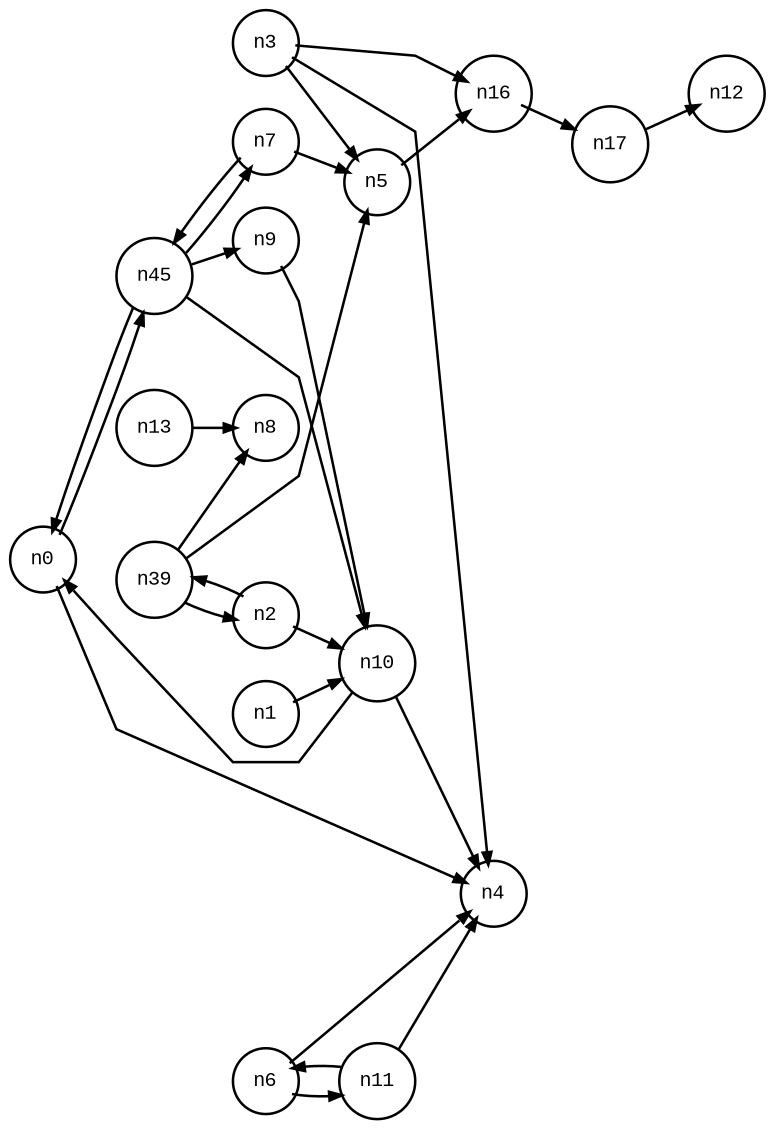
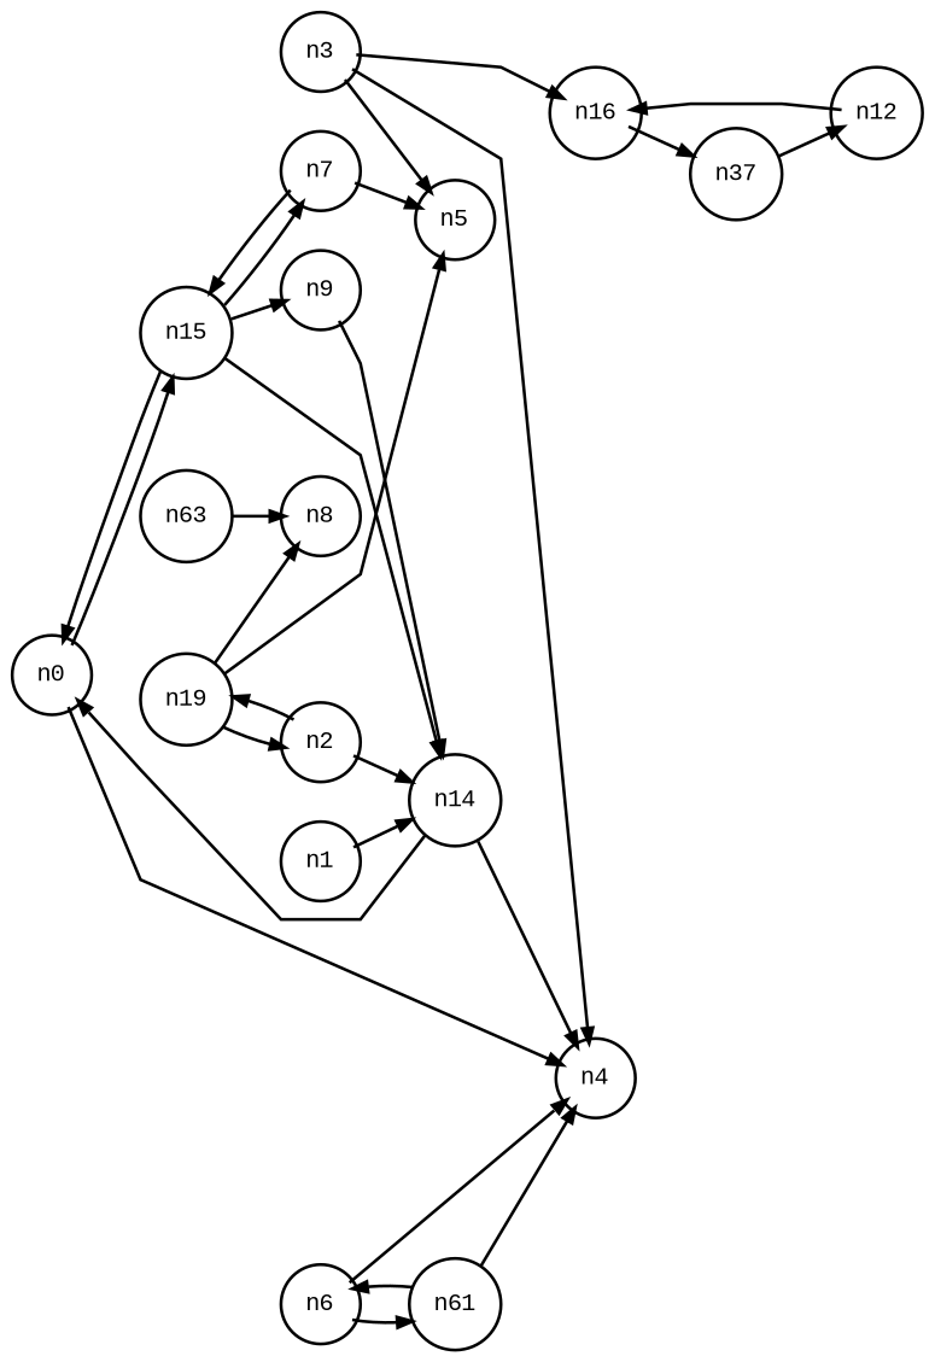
  digraph {
    fontname="Liberation Mono"
    fontsize=8
    nodesep=0.22
    nodesize=0.16
    rankdir=LR
    ranksep=0.22
    splines=polyline
    node [fixedsize=shape fontname="Liberation Mono" fontsize=8 shape=circle]
    edge [arrowsize=0.5 fontname="Liberation Mono"]
    n0 [width=0.32]
    n4 [width=0.32]
-   n15 [width=0.32 label=n45]
+   n15 [width=0.32]
    n7 [width=0.32]
    n9 [width=0.32]
-   n14 [width=0.32 label=n10]
+   n14 [width=0.32]
    n5 [width=0.32]
-   n17 [width=0.32]
+   n17 [width=0.32 label=n37]
    n12 [width=0.32]
    n1 [width=0.32]
    n2 [width=0.32]
-   n19 [width=0.32 label=n39]
+   n19 [width=0.32]
    n8 [width=0.32]
    n3 [width=0.32]
    n16 [width=0.32]
    n6 [width=0.32]
-   n11 [width=0.32]
-   n13 [width=0.32]
+   n11 [width=0.32 label=n61]
+   n13 [width=0.32 label=n63]
    n0 -> n4
    n0 -> n15
    n15 -> n0
    n15 -> n7
    n15 -> n9
    n15 -> n14
    n7 -> n15
    n7 -> n5
    n9 -> n14
    n14 -> n0
    n14 -> n4
    n17 -> n12
-   n5 -> n16
+   n12 -> n16
    n1 -> n14
    n2 -> n14
    n2 -> n19
    n19 -> n5
    n19 -> n2
    n19 -> n8
    n3 -> n4
    n3 -> n5
    n3 -> n16
    n16 -> n17
    n6 -> n4
    n6 -> n11
    n11 -> n4
    n11 -> n6
    n13 -> n8
  }
